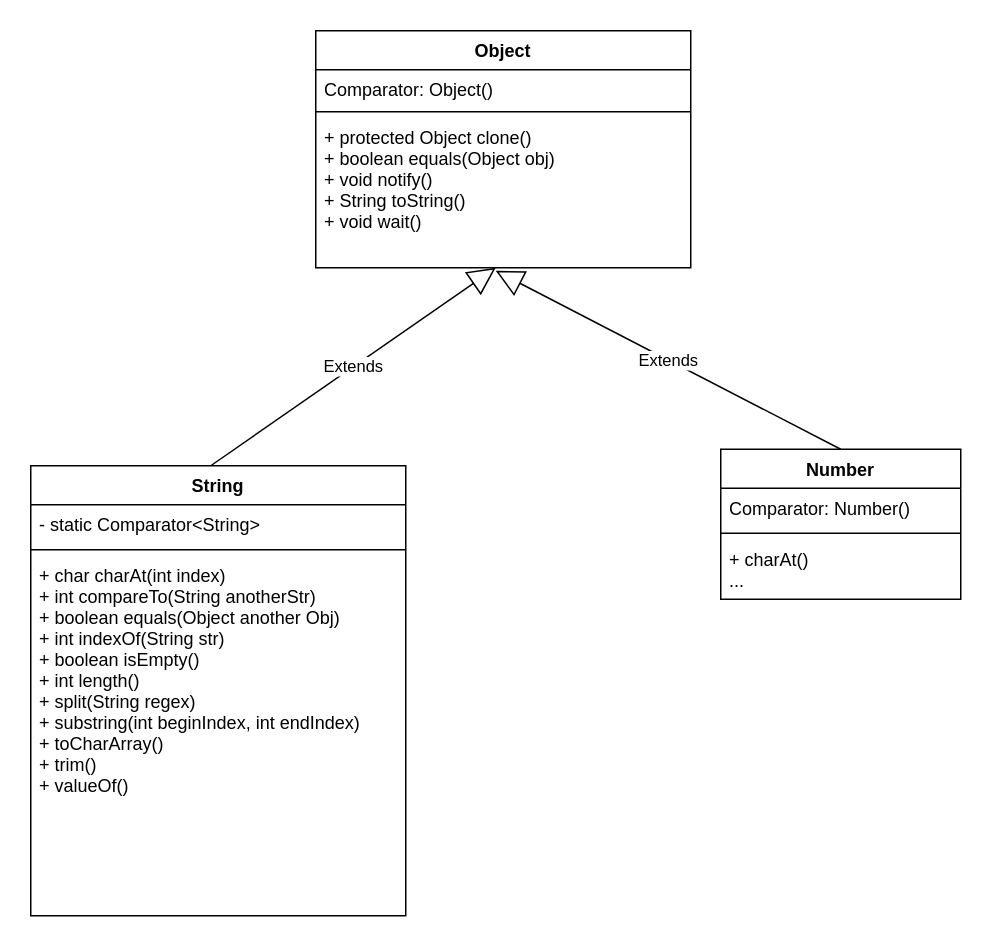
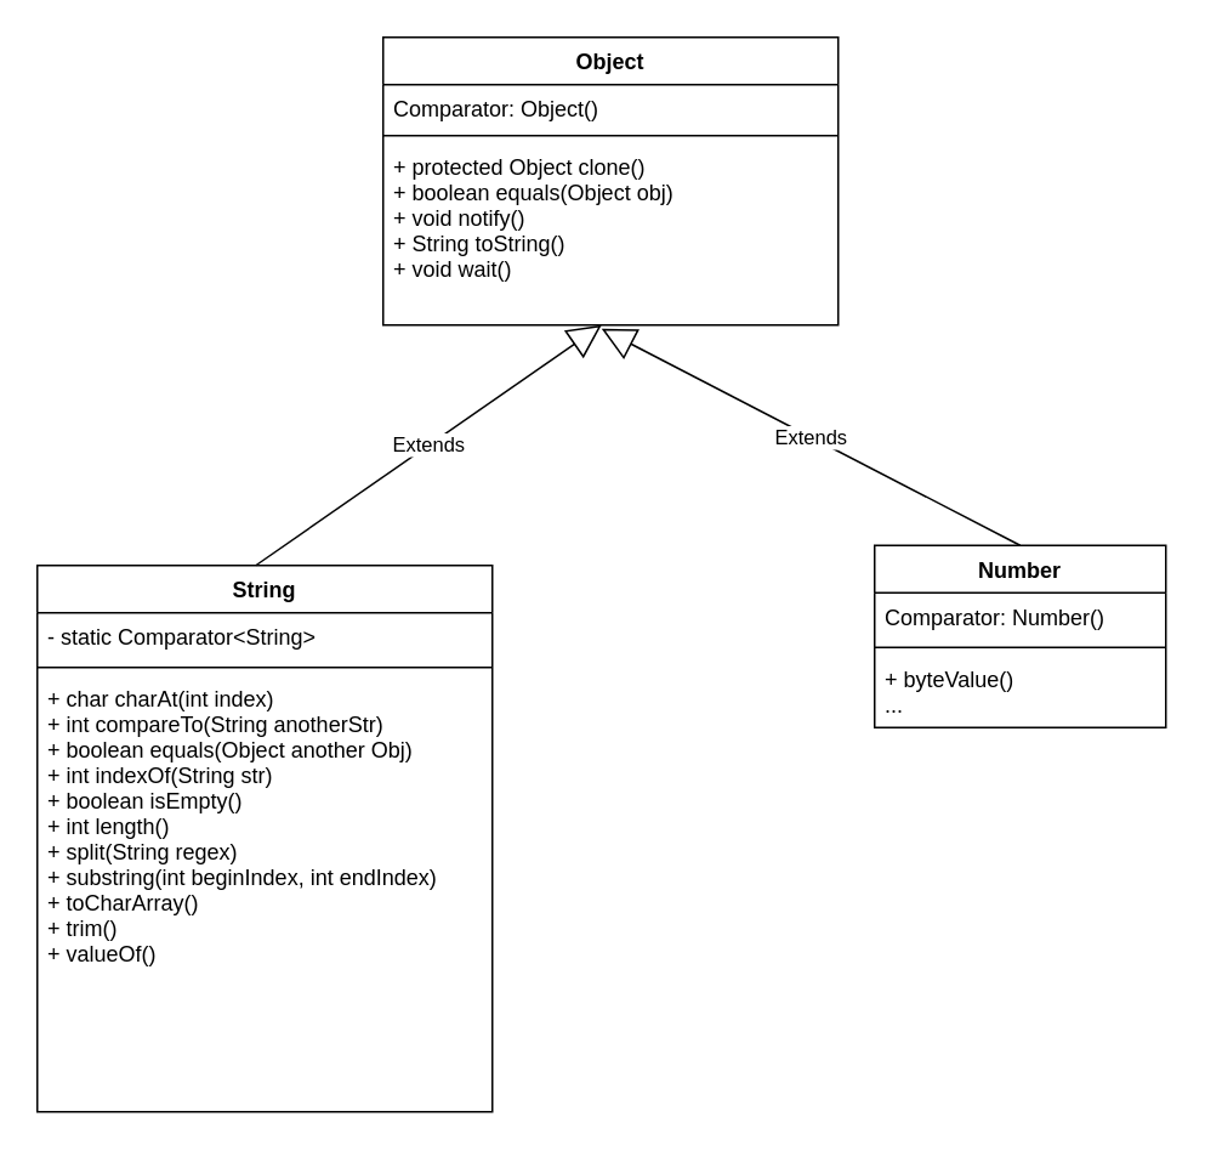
  <mxCell id="0" style=";html=1;" />
  <mxCell id="1" style=";html=1;" parent="0" />
  <mxCell id="2" value="String" style="swimlane;fontStyle=1;align=center;verticalAlign=top;childLayout=stackLayout;horizontal=1;startSize=26;horizontalStack=0;resizeParent=1;resizeParentMax=0;resizeLast=0;collapsible=1;marginBottom=0;" vertex="1" parent="1"><mxGeometry x="20" y="310" width="250" height="300" as="geometry" /></mxCell>
  <mxCell id="3" value="- static Comparator&lt;String&gt;" style="text;strokeColor=none;fillColor=none;align=left;verticalAlign=top;spacingLeft=4;spacingRight=4;overflow=hidden;rotatable=0;points=[[0,0.5],[1,0.5]];portConstraint=eastwest;" vertex="1" parent="2"><mxGeometry y="26" width="250" height="26" as="geometry" /></mxCell>
  <mxCell id="4" value="" style="line;strokeWidth=1;fillColor=none;align=left;verticalAlign=middle;spacingTop=-1;spacingLeft=3;spacingRight=3;rotatable=0;labelPosition=right;points=[];portConstraint=eastwest;" vertex="1" parent="2"><mxGeometry y="52" width="250" height="8" as="geometry" /></mxCell>
  <mxCell id="5" value="+ char charAt(int index)&#10;+ int compareTo(String anotherStr)&#10;+ boolean equals(Object another Obj)&#10;+ int indexOf(String str)&#10;+ boolean isEmpty()&#10;+ int length()&#10;+ split(String regex)&#10;+ substring(int beginIndex, int endIndex)&#10;+ toCharArray()&#10;+ trim()&#10;+ valueOf()&#10;&#10;&#10;&#10;" style="text;strokeColor=none;fillColor=none;align=left;verticalAlign=top;spacingLeft=4;spacingRight=4;overflow=hidden;rotatable=0;points=[[0,0.5],[1,0.5]];portConstraint=eastwest;" vertex="1" parent="2"><mxGeometry y="60" width="250" height="240" as="geometry" /></mxCell>
  <mxCell id="6" value="Object" style="swimlane;fontStyle=1;align=center;verticalAlign=top;childLayout=stackLayout;horizontal=1;startSize=26;horizontalStack=0;resizeParent=1;resizeParentMax=0;resizeLast=0;collapsible=1;marginBottom=0;" vertex="1" parent="1"><mxGeometry x="210" width="250" height="158" as="geometry" y="20" /></mxCell>
  <mxCell id="7" value="Comparator: Object()&#10;&#10;" style="text;strokeColor=none;fillColor=none;align=left;verticalAlign=top;spacingLeft=4;spacingRight=4;overflow=hidden;rotatable=0;points=[[0,0.5],[1,0.5]];portConstraint=eastwest;" vertex="1" parent="6"><mxGeometry y="26" width="250" height="24" as="geometry" /></mxCell>
  <mxCell id="8" value="" style="line;strokeWidth=1;fillColor=none;align=left;verticalAlign=middle;spacingTop=-1;spacingLeft=3;spacingRight=3;rotatable=0;labelPosition=right;points=[];portConstraint=eastwest;" vertex="1" parent="6"><mxGeometry y="50" width="250" height="8" as="geometry" /></mxCell>
  <mxCell id="9" value="+ protected Object clone()&#10;+ boolean equals(Object obj)&#10;+ void notify()&#10;+ String toString()&#10;+ void wait()&#10;" style="text;strokeColor=none;fillColor=none;align=left;verticalAlign=top;spacingLeft=4;spacingRight=4;overflow=hidden;rotatable=0;points=[[0,0.5],[1,0.5]];portConstraint=eastwest;" vertex="1" parent="6"><mxGeometry y="58" width="250" height="100" as="geometry" /></mxCell>
  <mxCell id="10" value="Extends" style="endArrow=block;endSize=16;endFill=0;html=1;entryX=0.48;entryY=1;entryDx=0;entryDy=0;entryPerimeter=0;" edge="1" parent="1" target="9"><mxGeometry width="160" relative="1" as="geometry"><mxPoint x="140" y="310" as="sourcePoint" /><mxPoint x="300" y="310" as="targetPoint" /></mxGeometry></mxCell>
  <mxCell id="11" value="Number" style="swimlane;fontStyle=1;align=center;verticalAlign=top;childLayout=stackLayout;horizontal=1;startSize=26;horizontalStack=0;resizeParent=1;resizeParentMax=0;resizeLast=0;collapsible=1;marginBottom=0;" vertex="1" parent="1"><mxGeometry x="480" y="299" width="160" height="100" as="geometry" /></mxCell>
  <mxCell id="12" value="Comparator: Number()" style="text;strokeColor=none;fillColor=none;align=left;verticalAlign=top;spacingLeft=4;spacingRight=4;overflow=hidden;rotatable=0;points=[[0,0.5],[1,0.5]];portConstraint=eastwest;" vertex="1" parent="11"><mxGeometry y="26" width="160" height="26" as="geometry" /></mxCell>
  <mxCell id="13" value="" style="line;strokeWidth=1;fillColor=none;align=left;verticalAlign=middle;spacingTop=-1;spacingLeft=3;spacingRight=3;rotatable=0;labelPosition=right;points=[];portConstraint=eastwest;" vertex="1" parent="11"><mxGeometry y="52" width="160" height="8" as="geometry" /></mxCell>
- <mxCell id="14" value="+ charAt()&#10;...&#10;" style="text;strokeColor=none;fillColor=none;align=left;verticalAlign=top;spacingLeft=4;spacingRight=4;overflow=hidden;rotatable=0;points=[[0,0.5],[1,0.5]];portConstraint=eastwest;" vertex="1" parent="11"><mxGeometry y="60" width="160" height="40" as="geometry" /></mxCell>
+ <mxCell id="14" value="+ byteValue()&#10;...&#10;" style="text;strokeColor=none;fillColor=none;align=left;verticalAlign=top;spacingLeft=4;spacingRight=4;overflow=hidden;rotatable=0;points=[[0,0.5],[1,0.5]];portConstraint=eastwest;" vertex="1" parent="11"><mxGeometry y="60" width="160" height="40" as="geometry" /></mxCell>
  <mxCell id="15" value="Extends" style="endArrow=block;endSize=16;endFill=0;html=1;exitX=0.5;exitY=0;exitDx=0;exitDy=0;" edge="1" parent="1" source="11"><mxGeometry width="160" relative="1" as="geometry"><mxPoint x="410" y="300" as="sourcePoint" /><mxPoint x="330" y="180" as="targetPoint" /></mxGeometry></mxCell>
